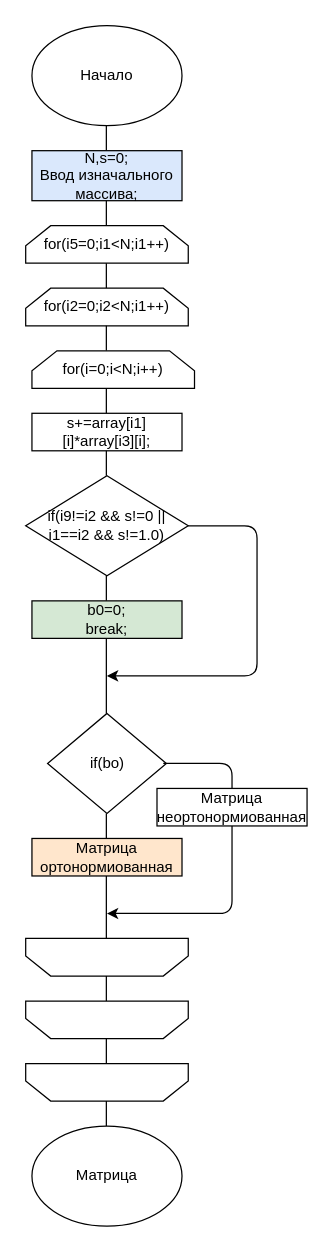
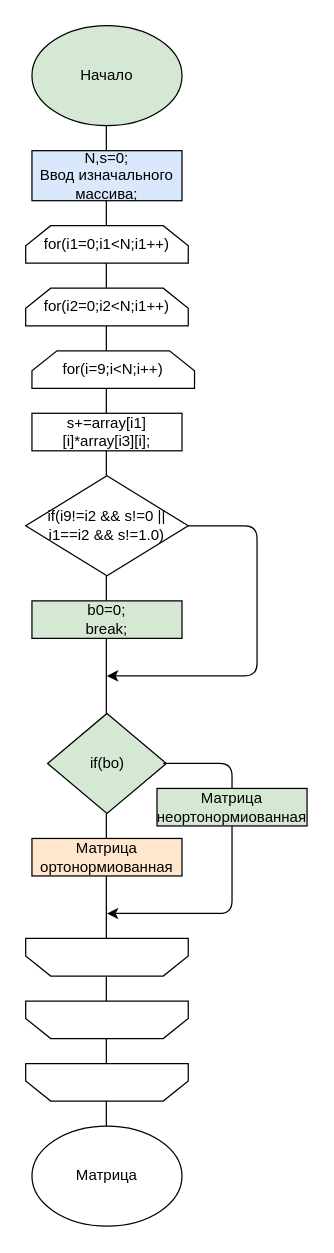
  <mxCell id="0" />
  <mxCell id="1" parent="0" />
- <mxCell id="2" value="Начало" style="ellipse;whiteSpace=wrap;html=1;" vertex="1" parent="1"><mxGeometry x="25" y="20" width="120" height="80" as="geometry" /></mxCell>
+ <mxCell id="2" value="Начало" style="ellipse;whiteSpace=wrap;html=1;fillColor=#d5e8d4;" vertex="1" parent="1"><mxGeometry x="25" y="20" width="120" height="80" as="geometry" /></mxCell>
  <mxCell id="3" value="" style="endArrow=none;html=1;" edge="1" parent="1"><mxGeometry width="50" height="50" relative="1" as="geometry"><mxPoint x="84.5" y="120" as="sourcePoint" /><mxPoint x="84.5" y="100" as="targetPoint" /></mxGeometry></mxCell>
  <mxCell id="4" value="N,s=0;&lt;br&gt;Ввод изначального массива;" style="rounded=0;whiteSpace=wrap;html=1;fillColor=#dae8fc;" vertex="1" parent="1"><mxGeometry x="25" y="120" width="120" height="40" as="geometry" /></mxCell>
  <mxCell id="5" value="" style="endArrow=none;html=1;" edge="1" parent="1"><mxGeometry width="50" height="50" relative="1" as="geometry"><mxPoint x="84.5" y="180" as="sourcePoint" /><mxPoint x="84.5" y="160" as="targetPoint" /></mxGeometry></mxCell>
- <mxCell id="6" value="for(i5=0;i1&amp;lt;N;i1++)" style="shape=loopLimit;whiteSpace=wrap;html=1;" vertex="1" parent="1"><mxGeometry x="20" y="180" width="130" height="30" as="geometry" /></mxCell>
+ <mxCell id="6" value="for(i1=0;i1&amp;lt;N;i1++)" style="shape=loopLimit;whiteSpace=wrap;html=1;" vertex="1" parent="1"><mxGeometry x="20" y="180" width="130" height="30" as="geometry" /></mxCell>
  <mxCell id="7" value="" style="endArrow=none;html=1;" edge="1" parent="1"><mxGeometry width="50" height="50" relative="1" as="geometry"><mxPoint x="84.5" y="230" as="sourcePoint" /><mxPoint x="84.5" y="210" as="targetPoint" /></mxGeometry></mxCell>
  <mxCell id="8" value="for(i2=0;i2&amp;lt;N;i1++)" style="shape=loopLimit;whiteSpace=wrap;html=1;" vertex="1" parent="1"><mxGeometry x="20" y="230" width="130" height="30" as="geometry" /></mxCell>
  <mxCell id="9" value="" style="endArrow=none;html=1;" edge="1" parent="1"><mxGeometry width="50" height="50" relative="1" as="geometry"><mxPoint x="84.5" y="280" as="sourcePoint" /><mxPoint x="84.5" y="260" as="targetPoint" /></mxGeometry></mxCell>
- <mxCell id="10" value="for(i=0;i&amp;lt;N;i++)" style="shape=loopLimit;whiteSpace=wrap;html=1;" vertex="1" parent="1"><mxGeometry x="25" y="280" width="130" height="30" as="geometry" /></mxCell>
+ <mxCell id="10" value="for(i=9;i&amp;lt;N;i++)" style="shape=loopLimit;whiteSpace=wrap;html=1;" vertex="1" parent="1"><mxGeometry x="25" y="280" width="130" height="30" as="geometry" /></mxCell>
  <mxCell id="11" value="" style="endArrow=none;html=1;" edge="1" parent="1"><mxGeometry width="50" height="50" relative="1" as="geometry"><mxPoint x="84.5" y="330" as="sourcePoint" /><mxPoint x="84.5" y="310" as="targetPoint" /></mxGeometry></mxCell>
  <mxCell id="12" value="&lt;div&gt;s+=array[i1][i]*array[i3][i];&lt;/div&gt;" style="rounded=0;whiteSpace=wrap;html=1;" vertex="1" parent="1"><mxGeometry x="25" y="330" width="120" height="30" as="geometry" /></mxCell>
  <mxCell id="13" value="" style="endArrow=none;html=1;" edge="1" parent="1"><mxGeometry width="50" height="50" relative="1" as="geometry"><mxPoint x="84.5" y="380" as="sourcePoint" /><mxPoint x="84.5" y="360" as="targetPoint" /></mxGeometry></mxCell>
  <mxCell id="14" value="if(i9!=i2 &amp;amp;&amp;amp; s!=0 || i1==i2 &amp;amp;&amp;amp; s!=1.0)" style="rhombus;whiteSpace=wrap;html=1;" vertex="1" parent="1"><mxGeometry x="20" y="380" width="130" height="80" as="geometry" /></mxCell>
  <mxCell id="15" value="" style="endArrow=none;html=1;" edge="1" parent="1"><mxGeometry width="50" height="50" relative="1" as="geometry"><mxPoint x="84.5" y="480" as="sourcePoint" /><mxPoint x="84.5" y="460" as="targetPoint" /></mxGeometry></mxCell>
  <mxCell id="16" value="b0=0;&lt;br&gt;break;" style="rounded=0;whiteSpace=wrap;html=1;fillColor=#d5e8d4;" vertex="1" parent="1"><mxGeometry x="25" y="480" width="120" height="30" as="geometry" /></mxCell>
  <mxCell id="17" value="" style="endArrow=none;html=1;" edge="1" parent="1"><mxGeometry width="50" height="50" relative="1" as="geometry"><mxPoint x="84.5" y="570" as="sourcePoint" /><mxPoint x="84.5" y="510" as="targetPoint" /></mxGeometry></mxCell>
  <mxCell id="18" value="" style="endArrow=classic;html=1;" edge="1" parent="1"><mxGeometry width="50" height="50" relative="1" as="geometry"><mxPoint x="150" y="420" as="sourcePoint" /><mxPoint x="85" y="540" as="targetPoint" /><Array as="points"><mxPoint x="205" y="420" /><mxPoint x="205" y="540" /></Array></mxGeometry></mxCell>
- <mxCell id="19" value="if(bo)" style="rhombus;whiteSpace=wrap;html=1;" vertex="1" parent="1"><mxGeometry x="37.5" y="570" width="95" height="80" as="geometry" /></mxCell>
+ <mxCell id="19" value="if(bo)" style="rhombus;whiteSpace=wrap;html=1;fillColor=#d5e8d4;" vertex="1" parent="1"><mxGeometry x="37.5" y="570" width="95" height="80" as="geometry" /></mxCell>
  <mxCell id="20" value="" style="endArrow=none;html=1;" edge="1" parent="1"><mxGeometry width="50" height="50" relative="1" as="geometry"><mxPoint x="84.5" y="670" as="sourcePoint" /><mxPoint x="84.5" y="650" as="targetPoint" /></mxGeometry></mxCell>
  <mxCell id="21" value="Матрица ортонормиованная" style="rounded=0;whiteSpace=wrap;html=1;fillColor=#ffe6cc;" vertex="1" parent="1"><mxGeometry x="25" y="670" width="120" height="30" as="geometry" /></mxCell>
  <mxCell id="22" value="" style="endArrow=classic;html=1;" edge="1" parent="1"><mxGeometry width="50" height="50" relative="1" as="geometry"><mxPoint x="130" y="610" as="sourcePoint" /><mxPoint x="85" y="730" as="targetPoint" /><Array as="points"><mxPoint x="185" y="610" /><mxPoint x="185" y="730" /></Array></mxGeometry></mxCell>
  <mxCell id="23" value="" style="endArrow=none;html=1;" edge="1" parent="1"><mxGeometry width="50" height="50" relative="1" as="geometry"><mxPoint x="84.5" y="750" as="sourcePoint" /><mxPoint x="84.5" y="700" as="targetPoint" /></mxGeometry></mxCell>
  <mxCell id="24" value="Матрица" style="ellipse;whiteSpace=wrap;html=1;" vertex="1" parent="1"><mxGeometry x="25" y="900" width="120" height="80" as="geometry" /></mxCell>
- <mxCell id="25" value="Матрица неортонормиованная" style="rounded=0;whiteSpace=wrap;html=1;" vertex="1" parent="1"><mxGeometry x="125" y="630" width="120" height="30" as="geometry" /></mxCell>
+ <mxCell id="25" value="Матрица неортонормиованная" style="rounded=0;whiteSpace=wrap;html=1;fillColor=#d5e8d4;" vertex="1" parent="1"><mxGeometry x="125" y="630" width="120" height="30" as="geometry" /></mxCell>
  <mxCell id="26" value="" style="shape=loopLimit;whiteSpace=wrap;html=1;rotation=-180;" vertex="1" parent="1"><mxGeometry x="20" y="750" width="130" height="30" as="geometry" /></mxCell>
  <mxCell id="27" value="" style="endArrow=none;html=1;" edge="1" parent="1"><mxGeometry width="50" height="50" relative="1" as="geometry"><mxPoint x="84.5" y="800" as="sourcePoint" /><mxPoint x="84.5" y="780" as="targetPoint" /></mxGeometry></mxCell>
  <mxCell id="28" value="" style="shape=loopLimit;whiteSpace=wrap;html=1;rotation=-180;" vertex="1" parent="1"><mxGeometry x="20" y="800" width="130" height="30" as="geometry" /></mxCell>
  <mxCell id="29" value="" style="endArrow=none;html=1;" edge="1" parent="1"><mxGeometry width="50" height="50" relative="1" as="geometry"><mxPoint x="84.5" y="850" as="sourcePoint" /><mxPoint x="84.5" y="830" as="targetPoint" /></mxGeometry></mxCell>
  <mxCell id="30" value="" style="shape=loopLimit;whiteSpace=wrap;html=1;rotation=-180;" vertex="1" parent="1"><mxGeometry x="20" y="850" width="130" height="30" as="geometry" /></mxCell>
  <mxCell id="31" value="" style="endArrow=none;html=1;" edge="1" parent="1"><mxGeometry width="50" height="50" relative="1" as="geometry"><mxPoint x="84.5" y="900" as="sourcePoint" /><mxPoint x="84.5" y="880" as="targetPoint" /></mxGeometry></mxCell>
